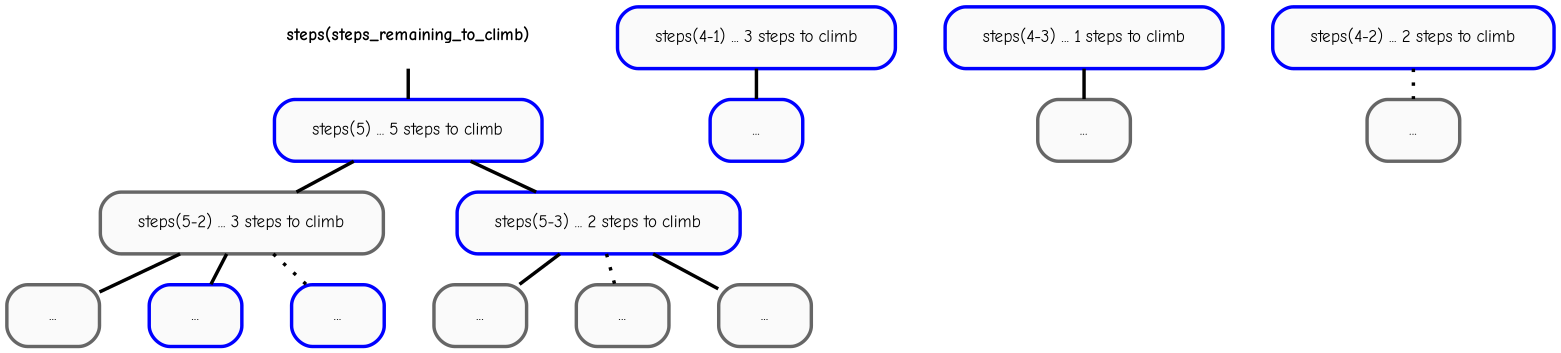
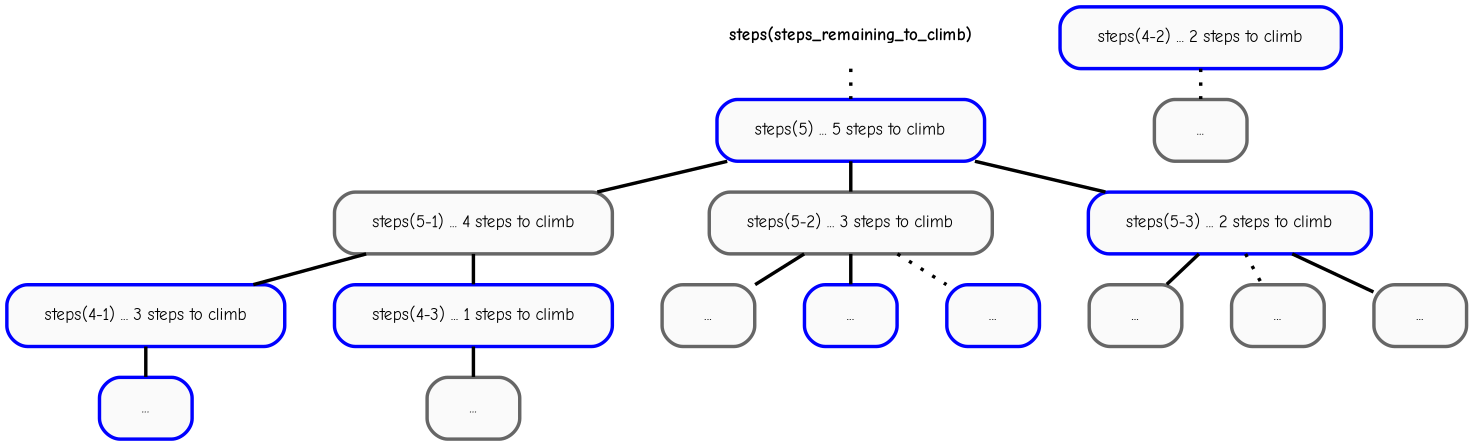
  digraph {
    fontname="Comic Neue"
    fontsize=14
    nodesep=0.4
    ranksep="0.25 equally"
    node [fillcolor="#fafafa" fontname="Comic Neue" fontsize=10 margin="0.3,0.1" penwidth=2.0 shape=box color=blue style="rounded,filled"]
    edge [arrowhead=none fontname="Comic Neue" penwidth=2.0 style=solid]
    n1 [label=<<b>steps(steps_remaining_to_climb)</b>> shape=plaintext color="" style=""]
    n2 [label="steps(5) ... 5 steps to climb"]
+   n3 [color=gray40 label="steps(5-1) ... 4 steps to climb"]
    n4 [color=gray40 label="steps(5-2) ... 3 steps to climb"]
    n5 [label="steps(5-3) ... 2 steps to climb"]
    n6 [label="steps(4-1) ... 3 steps to climb"]
    n7 [label="steps(4-3) ... 1 steps to climb"]
    n8 [color=gray40 label="..."]
    n9 [label="..."]
    n10 [label="..."]
    n11 [color=gray40 label="..."]
    n12 [color=gray40 label="..."]
    n13 [color=gray40 label="..."]
    n14 [label="..."]
    n15 [label="steps(4-2) ... 2 steps to climb"]
    n16 [color=gray40 label="..."]
    n17 [color=gray40 label="..."]
-   n1 -> n2
+   n1 -> n2 [style=dotted]
+   n2 -> n3
    n2 -> n4
    n2 -> n5
+   n3 -> n6
+   n3 -> n7
    n4 -> n8
    n4 -> n9
    n4 -> n10 [style=dotted]
    n5 -> n11
    n5 -> n12 [style=dotted]
    n5 -> n13
    n6 -> n14
    n7 -> n17
    n15 -> n16 [style=dotted]
  }
